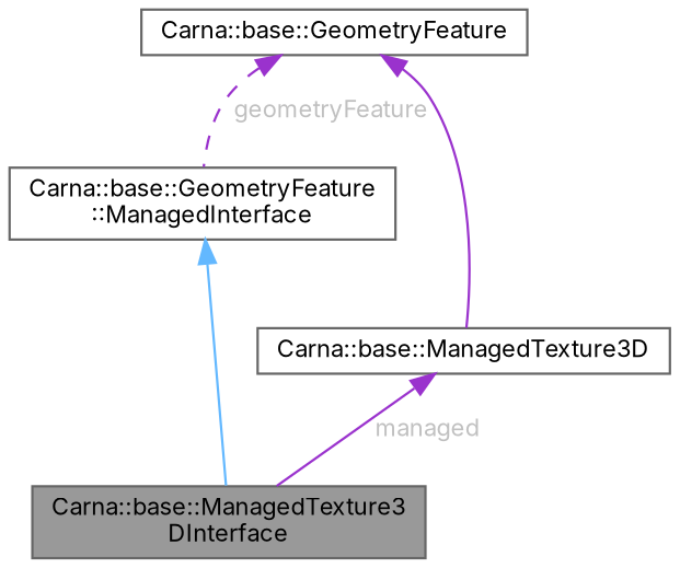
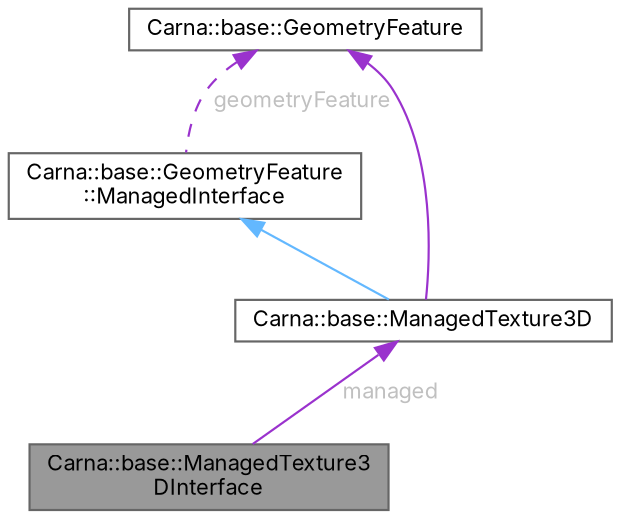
  digraph {
    fontname=Inter
    node [color=gray40 fillcolor=white fontname=Inter fontsize=10 shape=box style=filled]
    edge [color=darkorchid3 dir=back fontname=Inter fontsize=10 labelfontname=Helvetica labelfontsize=10 style=solid]
    n1 [fillcolor=grey60 fontcolor=black height=0.2 label="Carna::base::ManagedTexture3\lDInterface" width=0.4]
    n2 [height=0.2 label="Carna::base::GeometryFeature\l::ManagedInterface" width=0.4]
    n3 [height=0.2 label="Carna::base::GeometryFeature" width=0.4]
    n4 [height=0.2 label="Carna::base::ManagedTexture3D" width=0.4]
-   n2 -> n1 [color=steelblue1]
+   n2 -> n4 [color=steelblue1]
    n3 -> n2 [fontcolor=grey label=" geometryFeature" style=dashed]
    n3 -> n4
    n4 -> n1 [fontcolor=grey label=" managed"]
  }
